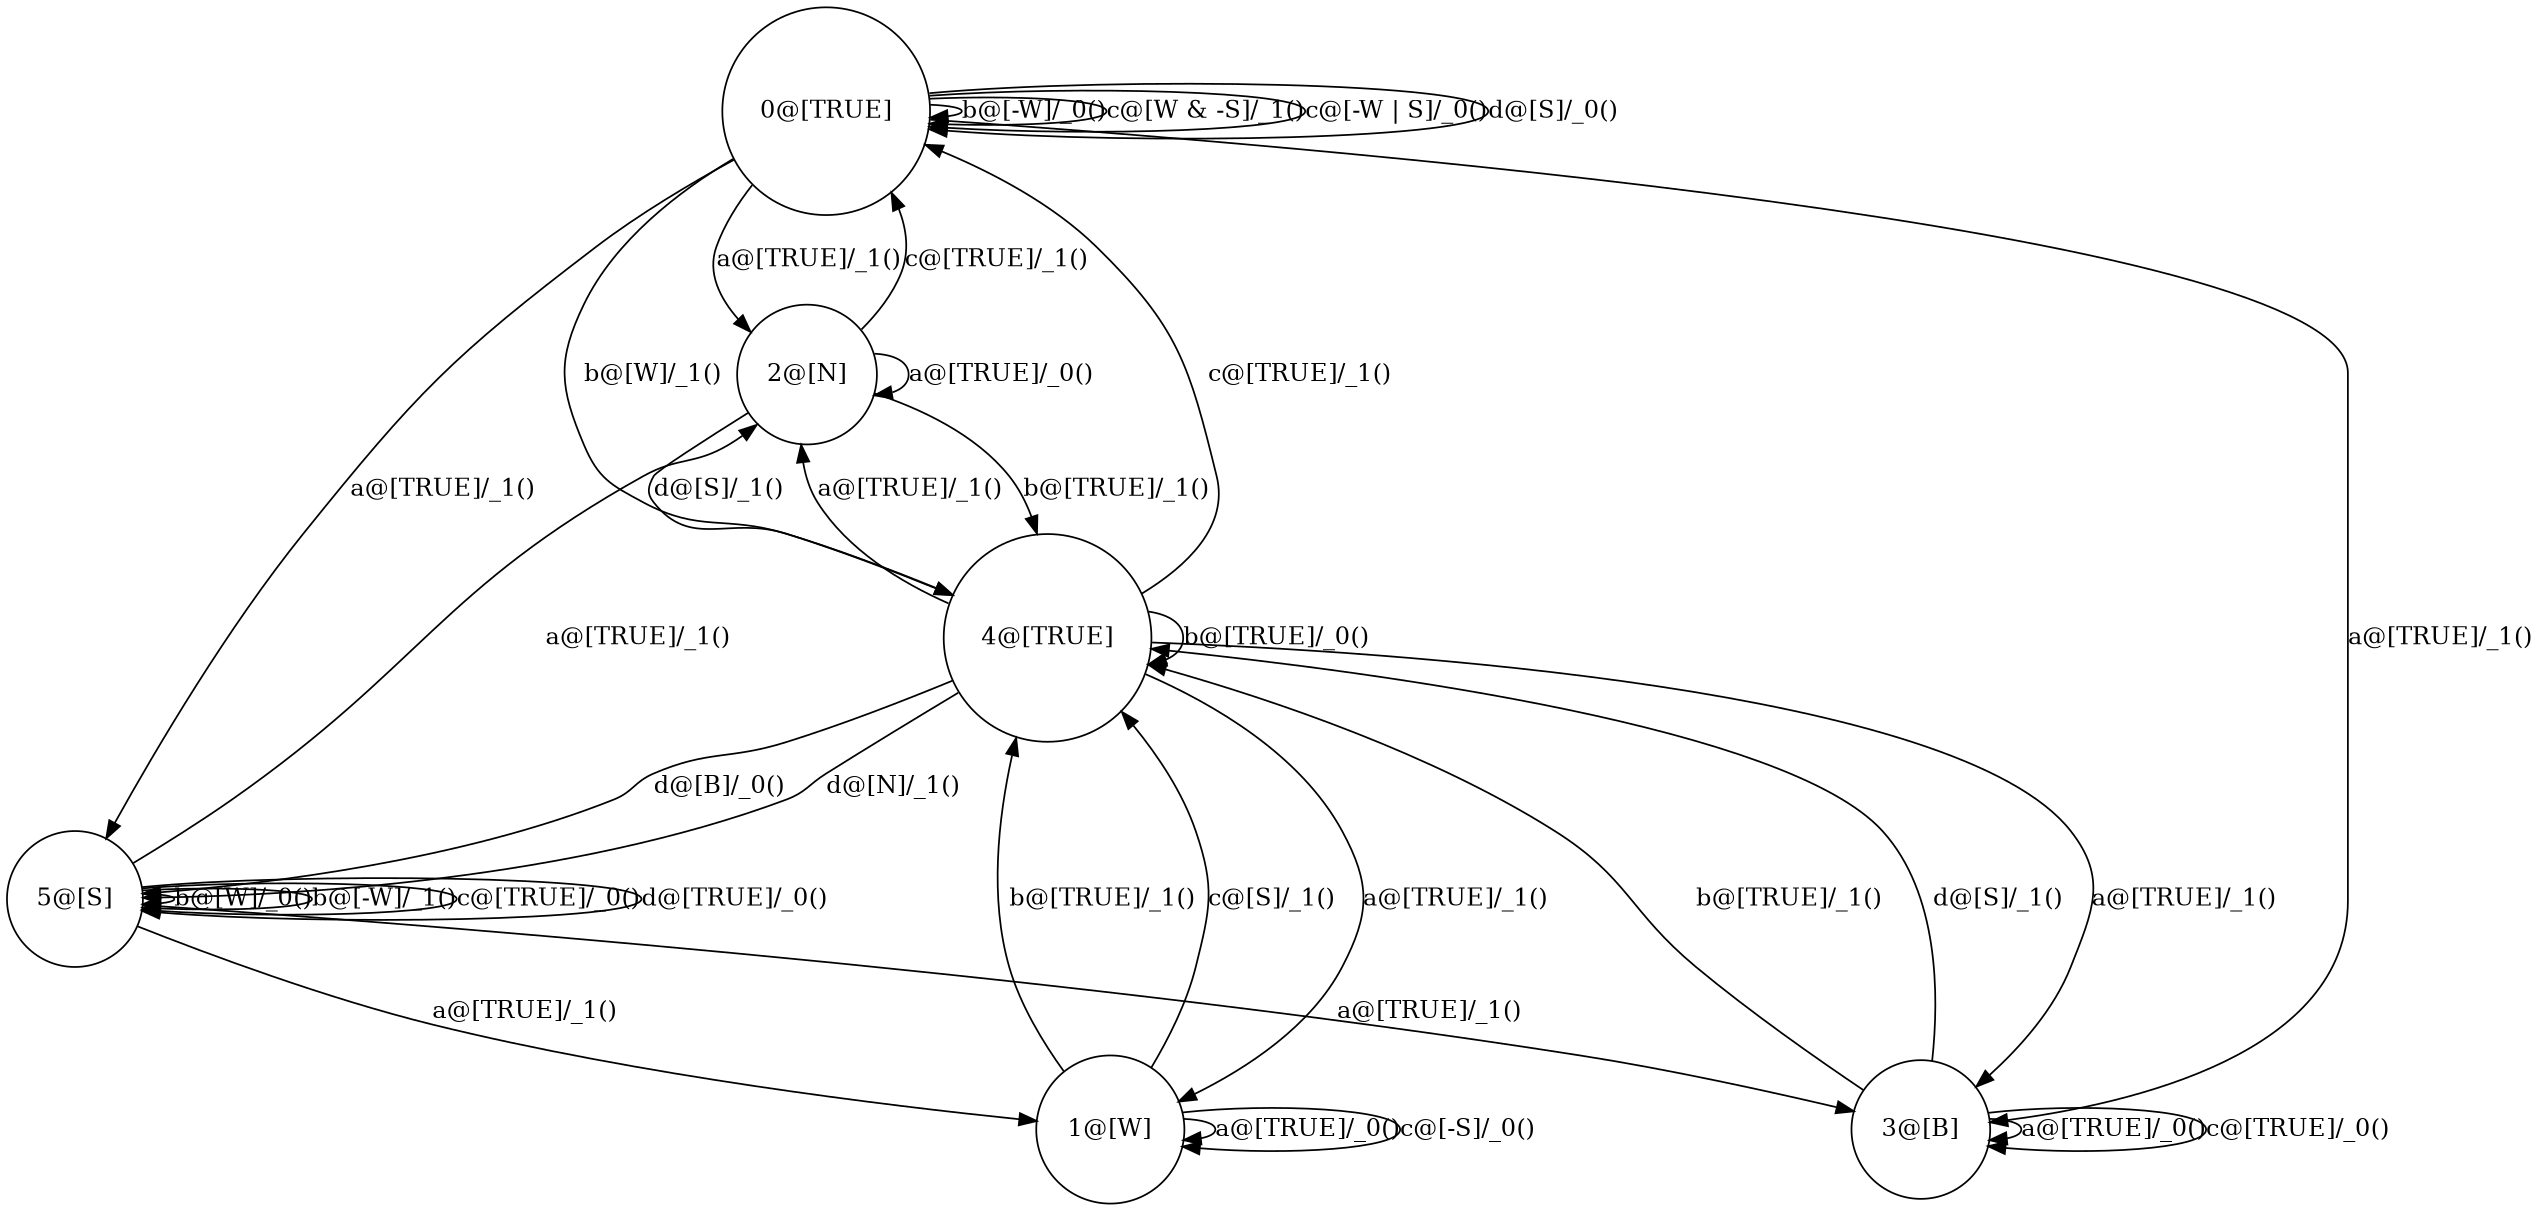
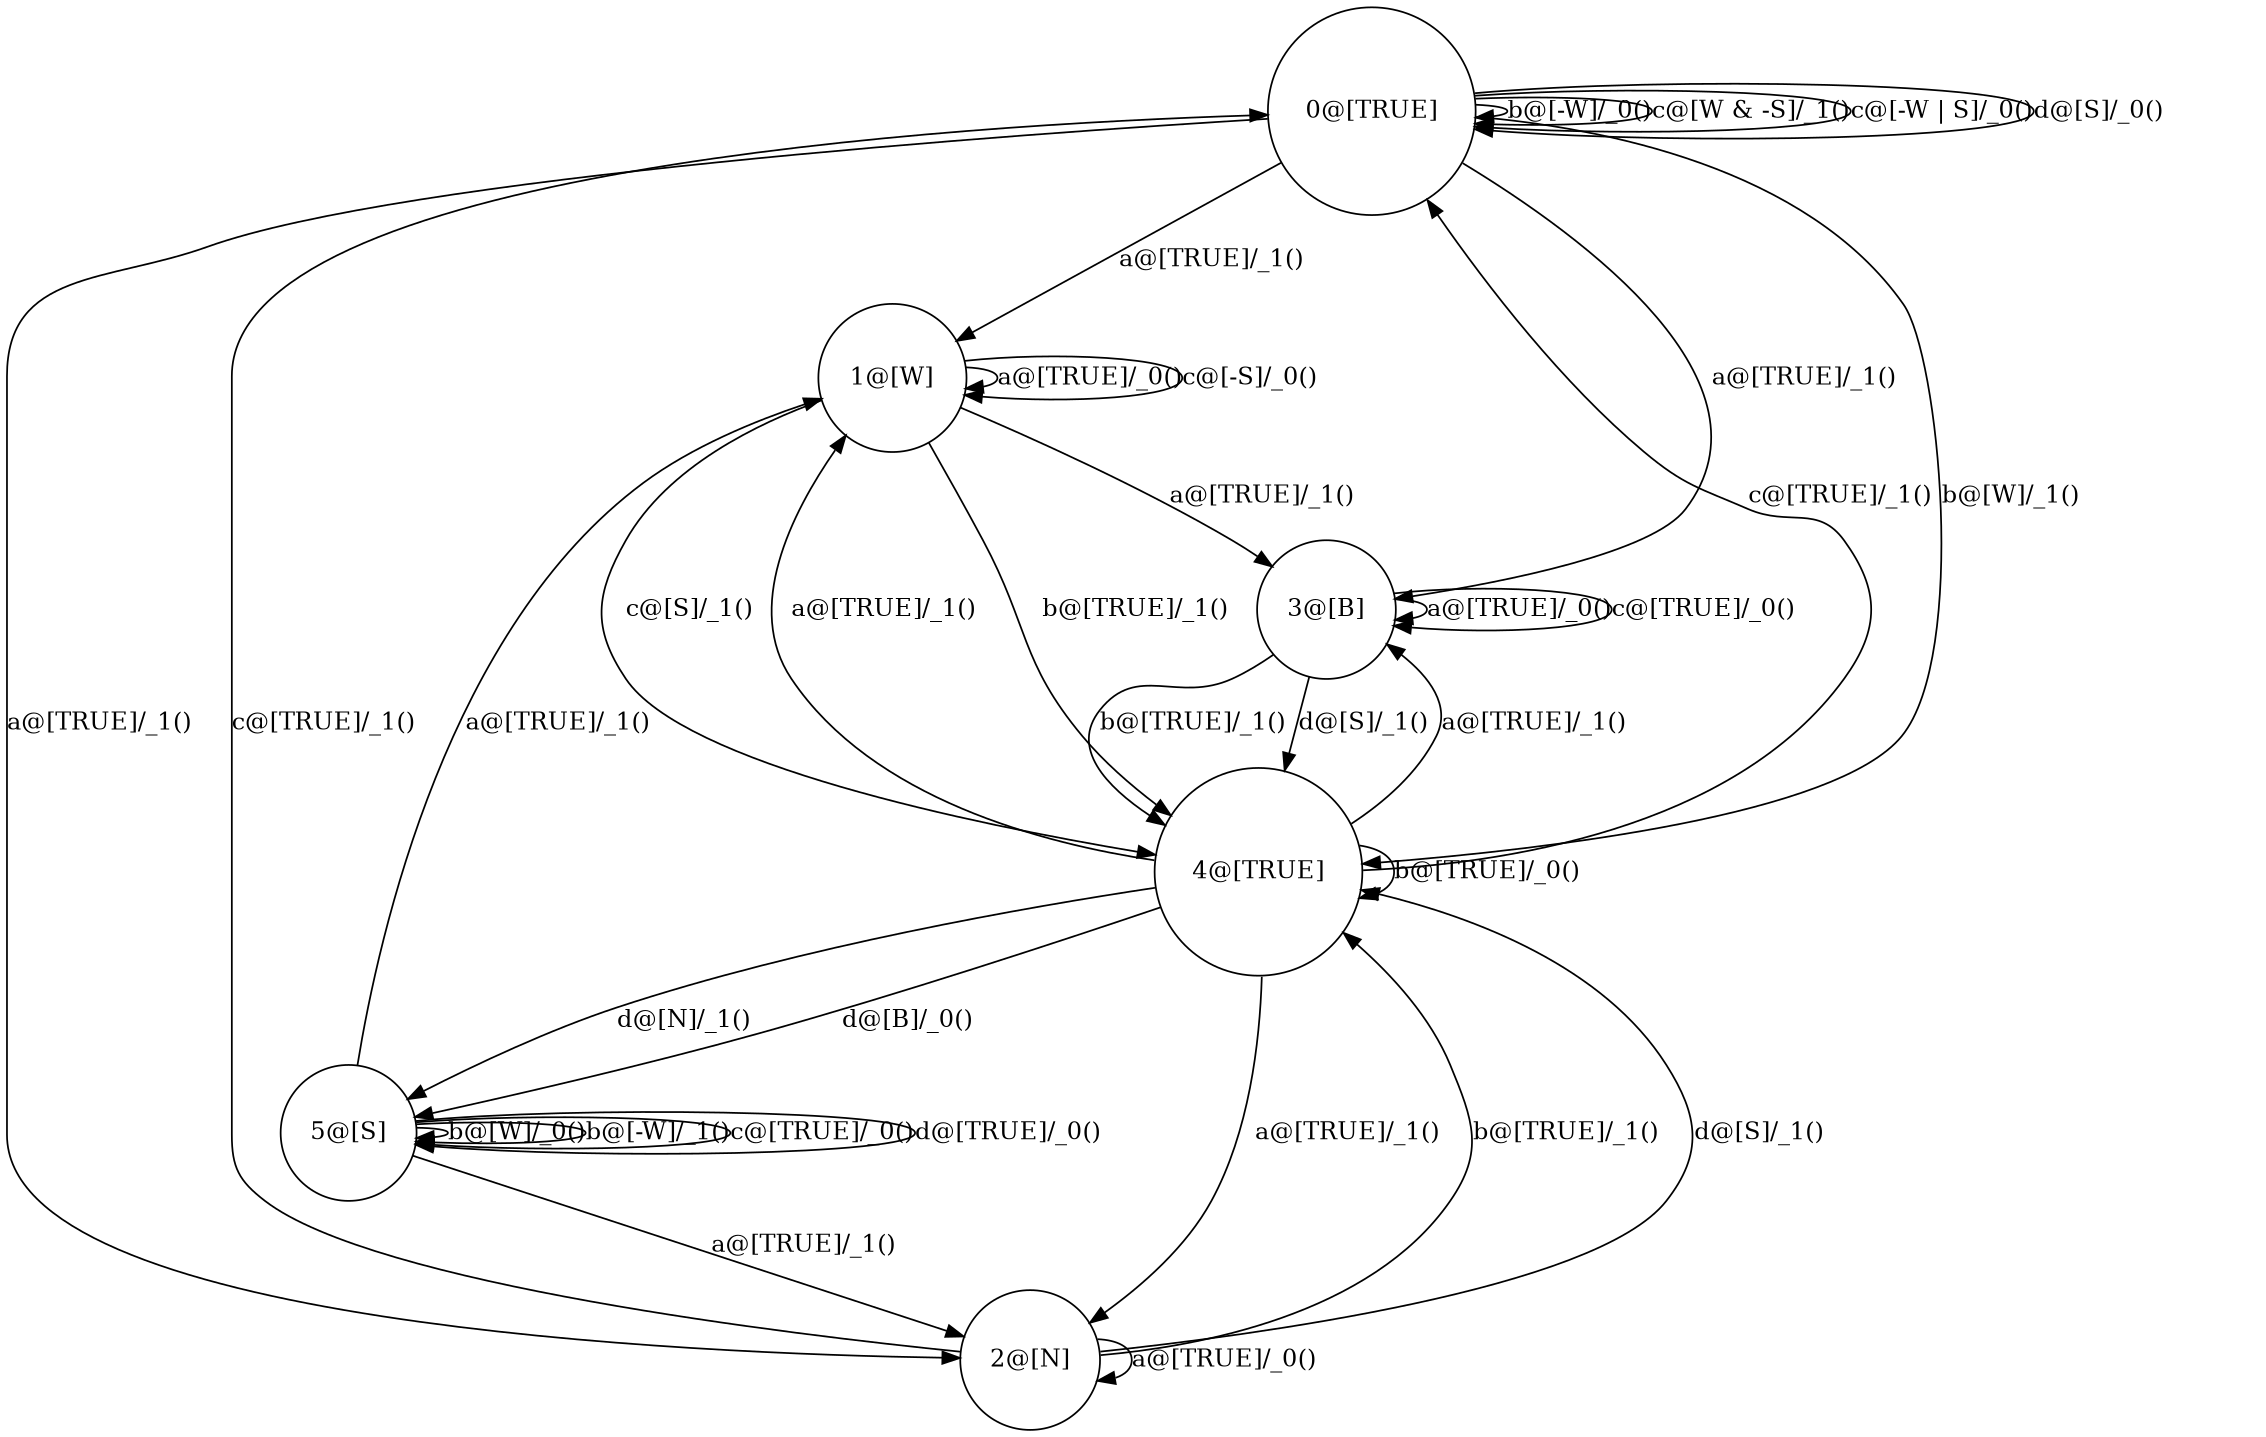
  digraph {
    node [shape=circle]
    n1 [label="0@[TRUE]"]
    n2 [label="1@[W]"]
    n3 [label="2@[N]"]
    n4 [label="3@[B]"]
    n5 [label="4@[TRUE]"]
    n6 [label="5@[S]"]
    n1 -> n1 [label="b@[-W]/_0()"]
    n1 -> n1 [label="c@[W & -S]/_1()"]
    n1 -> n1 [label="c@[-W | S]/_0()"]
    n1 -> n1 [label="d@[S]/_0()"]
-   n1 -> n6 [label="a@[TRUE]/_1()"]
+   n1 -> n2 [label="a@[TRUE]/_1()"]
    n1 -> n3 [label="a@[TRUE]/_1()"]
    n1 -> n4 [label="a@[TRUE]/_1()"]
    n1 -> n5 [label="b@[W]/_1()"]
    n2 -> n2 [label="a@[TRUE]/_0()"]
    n2 -> n2 [label="c@[-S]/_0()"]
    n2 -> n5 [label="b@[TRUE]/_1()"]
    n2 -> n5 [label="c@[S]/_1()"]
    n3 -> n1 [label="c@[TRUE]/_1()"]
    n3 -> n3 [label="a@[TRUE]/_0()"]
    n3 -> n5 [label="b@[TRUE]/_1()"]
    n3 -> n5 [label="d@[S]/_1()"]
    n4 -> n4 [label="a@[TRUE]/_0()"]
    n4 -> n4 [label="c@[TRUE]/_0()"]
    n4 -> n5 [label="b@[TRUE]/_1()"]
    n4 -> n5 [label="d@[S]/_1()"]
    n5 -> n1 [label="c@[TRUE]/_1()"]
    n5 -> n2 [label="a@[TRUE]/_1()"]
    n5 -> n3 [label="a@[TRUE]/_1()"]
    n5 -> n4 [label="a@[TRUE]/_1()"]
    n5 -> n5 [label="b@[TRUE]/_0()"]
    n5 -> n6 [label="d@[B]/_0()"]
    n5 -> n6 [label="d@[N]/_1()"]
    n6 -> n2 [label="a@[TRUE]/_1()"]
    n6 -> n3 [label="a@[TRUE]/_1()"]
-   n6 -> n4 [label="a@[TRUE]/_1()"]
+   n2 -> n4 [label="a@[TRUE]/_1()"]
    n6 -> n6 [label="b@[W]/_0()"]
    n6 -> n6 [label="b@[-W]/_1()"]
    n6 -> n6 [label="c@[TRUE]/_0()"]
    n6 -> n6 [label="d@[TRUE]/_0()"]
  }
